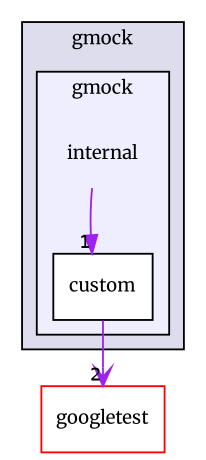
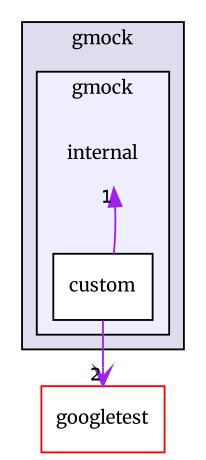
  digraph {
    compound=true
    fontname=Merriweather
    node [fontname=Merriweather fontsize=10 shape=box]
    edge [color=purple fontname=Merriweather labeldistance=1.5 labelfontname=Helvetica labelfontsize=10]
    n1 [label=internal shape=plaintext]
    n2 [fillcolor=white label=custom style=filled]
    n3 [color=red label=googletest]
    subgraph cluster_1 {
      bgcolor="#ddddee"
      fontsize=10
      label=gmock
      pencolor=black
      subgraph cluster_2 {
        bgcolor="#eeeeff"
        fontsize=10
        label=gmock
        pencolor=black
        n1
        n2
      }
    }
-   n1 -> n2 [arrowhead=normal headlabel=1]
+   n2 -> n1 [arrowhead=normal headlabel=1]
    n2 -> n3 [arrowhead=vee headlabel=2]
  }
